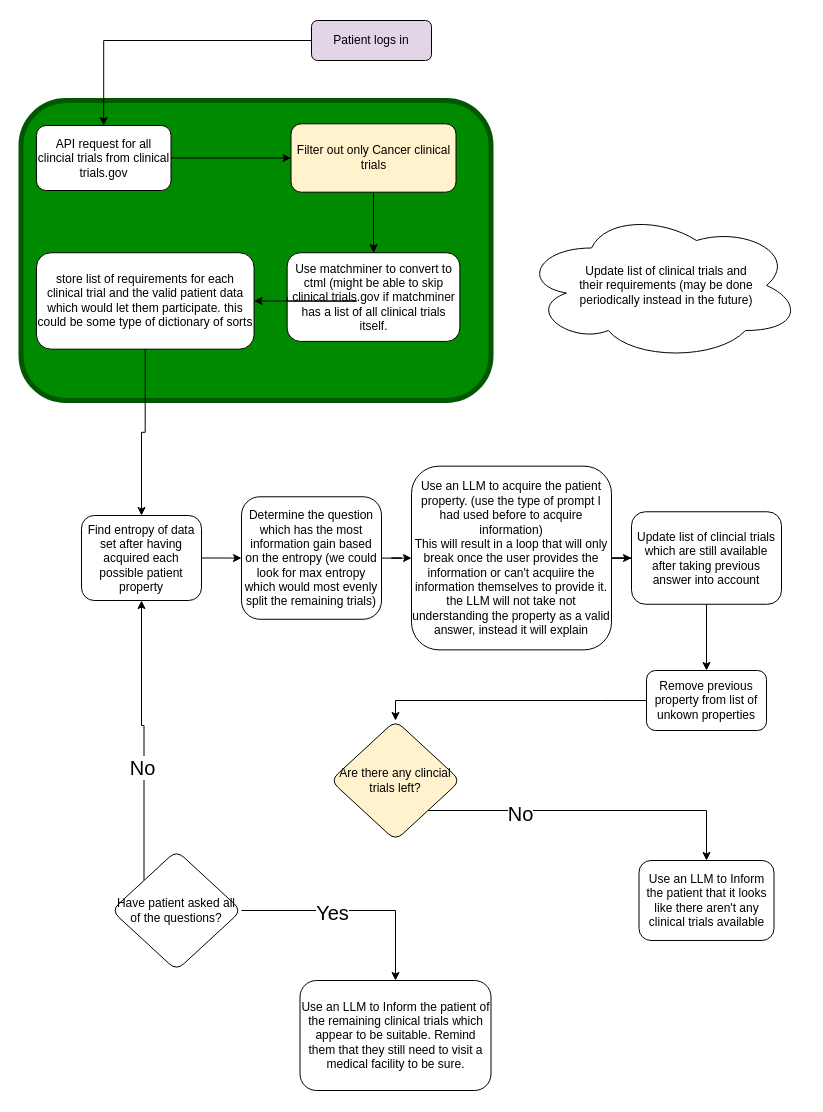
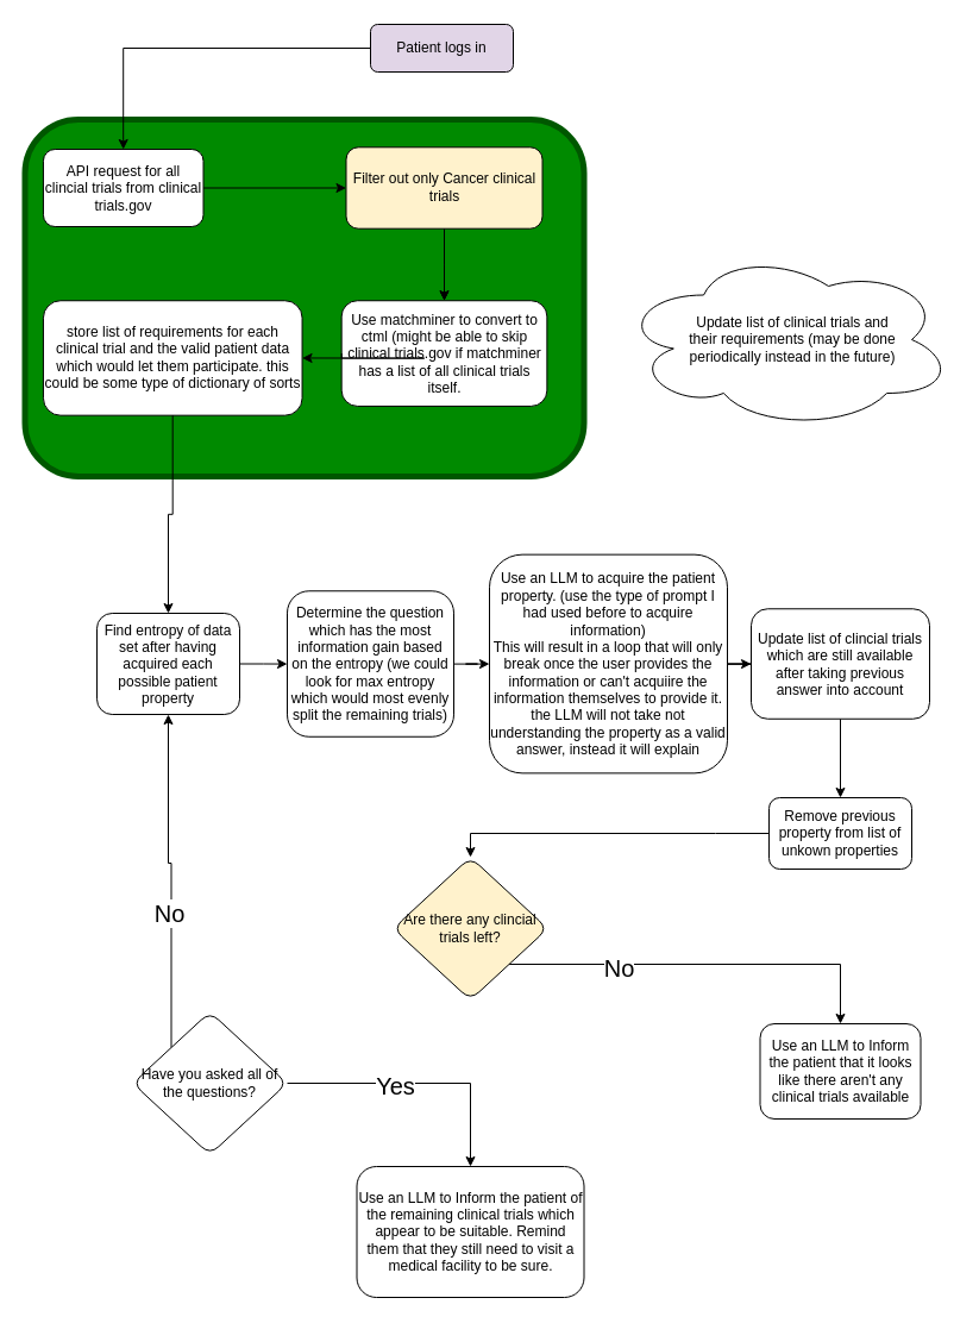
  <mxCell id="0" />
  <mxCell id="1" parent="0" />
  <mxCell id="2" value="Patient logs in" style="rounded=1;whiteSpace=wrap;html=1;fontSize=12;glass=0;strokeWidth=1;shadow=0;fillColor=#e1d5e7;" parent="1" vertex="1"><mxGeometry x="311" y="20" width="120" height="40" as="geometry" /></mxCell>
  <mxCell id="3" value="" style="group;rounded=1;shadow=0;fillColor=#008a00;strokeColor=#005700;perimeterSpacing=50;glass=0;fontColor=#ffffff;rotation=0;strokeWidth=5;verticalAlign=middle;fontSize=17;whiteSpace=wrap;html=1;" vertex="1" connectable="0" parent="1"><mxGeometry x="20.5" y="100" width="470" height="300" as="geometry" /></mxCell>
  <mxCell id="4" value="API request for all clincial trials from clinical trials.gov" style="whiteSpace=wrap;html=1;rounded=1;glass=0;strokeWidth=1;shadow=0;" vertex="1" parent="3"><mxGeometry x="15.44" y="25" width="134.56" height="65" as="geometry" /></mxCell>
  <mxCell id="5" value="Use matchminer to convert to ctml (might be able to skip clinical trials.gov if matchminer has a list of all clinical trials itself." style="whiteSpace=wrap;html=1;rounded=1;glass=0;strokeWidth=1;shadow=0;" vertex="1" parent="3"><mxGeometry x="266.15" y="152.24" width="172.72" height="88.67" as="geometry" /></mxCell>
  <mxCell id="6" style="edgeStyle=orthogonalEdgeStyle;rounded=0;orthogonalLoop=1;jettySize=auto;html=1;" edge="1" parent="3" source="8" target="5"><mxGeometry relative="1" as="geometry" /></mxCell>
  <mxCell id="7" value="" style="edgeStyle=orthogonalEdgeStyle;rounded=0;orthogonalLoop=1;jettySize=auto;html=1;" edge="1" parent="3" source="8" target="5"><mxGeometry relative="1" as="geometry" /></mxCell>
  <mxCell id="8" value="Filter out only Cancer clinical trials" style="whiteSpace=wrap;html=1;rounded=1;glass=0;strokeWidth=1;shadow=0;fillColor=#fff2cc;" vertex="1" parent="3"><mxGeometry x="270" y="23.3" width="165.03" height="68.39" as="geometry" /></mxCell>
  <mxCell id="9" value="" style="edgeStyle=orthogonalEdgeStyle;rounded=0;orthogonalLoop=1;jettySize=auto;html=1;" edge="1" parent="3" source="4" target="8"><mxGeometry relative="1" as="geometry" /></mxCell>
  <mxCell id="10" value="store list of requirements for each clinical trial and the valid patient data which would let them participate. this could be some type of dictionary of sorts" style="whiteSpace=wrap;html=1;rounded=1;glass=0;strokeWidth=1;shadow=0;" vertex="1" parent="3"><mxGeometry x="15.44" y="152.24" width="217.62" height="96.43" as="geometry" /></mxCell>
  <mxCell id="11" value="" style="edgeStyle=orthogonalEdgeStyle;rounded=0;orthogonalLoop=1;jettySize=auto;html=1;entryX=1;entryY=0.5;entryDx=0;entryDy=0;exitX=0;exitY=0.5;exitDx=0;exitDy=0;" edge="1" parent="3" source="5" target="10"><mxGeometry relative="1" as="geometry"><Array as="points"><mxPoint x="335.714" y="200.597" /><mxPoint x="335.714" y="200.597" /></Array></mxGeometry></mxCell>
  <mxCell id="12" value="" style="group" vertex="1" connectable="0" parent="1"><mxGeometry x="521" y="210" width="280" height="150" as="geometry" /></mxCell>
  <mxCell id="13" value="&lt;p style=&quot;line-height: 120%;&quot;&gt;&lt;br&gt;&lt;/p&gt;" style="ellipse;shape=cloud;whiteSpace=wrap;html=1;" vertex="1" parent="12"><mxGeometry width="280" height="150" as="geometry" /></mxCell>
  <mxCell id="14" value="Update list of clinical trials and their requirements (may be done periodically instead in the future)" style="text;html=1;strokeColor=none;fillColor=none;align=center;verticalAlign=middle;whiteSpace=wrap;rounded=0;" vertex="1" parent="12"><mxGeometry x="50" y="60" width="190" height="30" as="geometry" /></mxCell>
  <mxCell id="15" style="edgeStyle=orthogonalEdgeStyle;rounded=0;orthogonalLoop=1;jettySize=auto;html=1;" edge="1" parent="1" source="2" target="4"><mxGeometry relative="1" as="geometry" /></mxCell>
  <mxCell id="16" value="" style="edgeStyle=orthogonalEdgeStyle;rounded=0;orthogonalLoop=1;jettySize=auto;html=1;" edge="1" parent="1" source="17" target="20"><mxGeometry relative="1" as="geometry" /></mxCell>
  <mxCell id="17" value="Find entropy of data set after having acquired each possible patient property" style="whiteSpace=wrap;html=1;rounded=1;glass=0;strokeWidth=1;shadow=0;" vertex="1" parent="1"><mxGeometry x="81" y="515.01" width="120" height="85" as="geometry" /></mxCell>
  <mxCell id="18" value="" style="edgeStyle=orthogonalEdgeStyle;rounded=0;orthogonalLoop=1;jettySize=auto;html=1;" edge="1" parent="1" source="10" target="17"><mxGeometry relative="1" as="geometry" /></mxCell>
  <mxCell id="19" value="" style="edgeStyle=orthogonalEdgeStyle;rounded=0;orthogonalLoop=1;jettySize=auto;html=1;" edge="1" parent="1" source="20" target="22"><mxGeometry relative="1" as="geometry" /></mxCell>
  <mxCell id="20" value="Determine the question which has the most information gain based on the entropy (we could look for max entropy which would most evenly split the remaining trials)" style="whiteSpace=wrap;html=1;rounded=1;glass=0;strokeWidth=1;shadow=0;" vertex="1" parent="1"><mxGeometry x="241" y="496.27" width="140" height="122.49" as="geometry" /></mxCell>
  <mxCell id="21" value="" style="edgeStyle=orthogonalEdgeStyle;rounded=0;orthogonalLoop=1;jettySize=auto;html=1;" edge="1" parent="1" source="22" target="24"><mxGeometry relative="1" as="geometry" /></mxCell>
  <mxCell id="22" value="Use an LLM to acquire the patient property. (use the type of prompt I had used before to acquire information)&lt;br&gt;This will result in a loop that will only break once the user provides the information or can't acquiire the information themselves to provide it. the LLM will not take not understanding the property as a valid answer, instead it will explain" style="whiteSpace=wrap;html=1;rounded=1;glass=0;strokeWidth=1;shadow=0;" vertex="1" parent="1"><mxGeometry x="411" y="465.65" width="200" height="183.73" as="geometry" /></mxCell>
  <mxCell id="23" value="" style="edgeStyle=orthogonalEdgeStyle;rounded=0;orthogonalLoop=1;jettySize=auto;html=1;" edge="1" parent="1" source="24" target="26"><mxGeometry relative="1" as="geometry" /></mxCell>
  <mxCell id="24" value="Update list of clincial trials which are still available after taking previous answer into account" style="whiteSpace=wrap;html=1;rounded=1;glass=0;strokeWidth=1;shadow=0;" vertex="1" parent="1"><mxGeometry x="631" y="511.27" width="150" height="92.49" as="geometry" /></mxCell>
  <mxCell id="25" value="" style="edgeStyle=orthogonalEdgeStyle;rounded=0;orthogonalLoop=1;jettySize=auto;html=1;" edge="1" parent="1" source="26" target="29"><mxGeometry relative="1" as="geometry"><Array as="points"><mxPoint x="601" y="700" /><mxPoint x="601" y="700" /></Array></mxGeometry></mxCell>
  <mxCell id="26" value="Remove previous property from list of unkown properties" style="whiteSpace=wrap;html=1;rounded=1;glass=0;strokeWidth=1;shadow=0;" vertex="1" parent="1"><mxGeometry x="646" y="669.995" width="120" height="60" as="geometry" /></mxCell>
  <mxCell id="27" style="edgeStyle=orthogonalEdgeStyle;rounded=0;orthogonalLoop=1;jettySize=auto;html=1;exitX=1;exitY=1;exitDx=0;exitDy=0;entryX=0.5;entryY=0;entryDx=0;entryDy=0;" edge="1" parent="1" source="29" target="36"><mxGeometry relative="1" as="geometry"><mxPoint x="686" y="850" as="targetPoint" /></mxGeometry></mxCell>
  <mxCell id="28" value="&lt;font style=&quot;font-size: 20px;&quot;&gt;No&lt;/font&gt;" style="edgeLabel;html=1;align=center;verticalAlign=middle;resizable=0;points=[];" vertex="1" connectable="0" parent="27"><mxGeometry x="-0.431" y="-2" relative="1" as="geometry"><mxPoint x="-1" as="offset" /></mxGeometry></mxCell>
  <mxCell id="29" value="Are there any clincial trials left?" style="rhombus;whiteSpace=wrap;html=1;rounded=1;glass=0;strokeWidth=1;shadow=0;fillColor=#fff2cc;" vertex="1" parent="1"><mxGeometry x="330" y="720" width="130" height="120.01" as="geometry" /></mxCell>
  <mxCell id="30" style="edgeStyle=orthogonalEdgeStyle;rounded=0;orthogonalLoop=1;jettySize=auto;html=1;exitX=0;exitY=0;exitDx=0;exitDy=0;entryX=0.5;entryY=1;entryDx=0;entryDy=0;" edge="1" parent="1" source="34" target="17"><mxGeometry relative="1" as="geometry" /></mxCell>
  <mxCell id="31" value="&lt;font style=&quot;font-size: 20px;&quot;&gt;No&lt;/font&gt;" style="edgeLabel;html=1;align=center;verticalAlign=middle;resizable=0;points=[];" vertex="1" connectable="0" parent="30"><mxGeometry x="-0.193" y="2" relative="1" as="geometry"><mxPoint as="offset" /></mxGeometry></mxCell>
  <mxCell id="32" style="edgeStyle=orthogonalEdgeStyle;rounded=0;orthogonalLoop=1;jettySize=auto;html=1;exitX=1;exitY=0.5;exitDx=0;exitDy=0;entryX=0.5;entryY=0;entryDx=0;entryDy=0;" edge="1" parent="1" source="34" target="35"><mxGeometry relative="1" as="geometry" /></mxCell>
  <mxCell id="33" value="&lt;font style=&quot;font-size: 20px;&quot;&gt;Yes&lt;/font&gt;" style="edgeLabel;html=1;align=center;verticalAlign=middle;resizable=0;points=[];" vertex="1" connectable="0" parent="32"><mxGeometry x="-0.2" y="-1" relative="1" as="geometry"><mxPoint as="offset" /></mxGeometry></mxCell>
- <mxCell id="34" value="Have patient asked all of the questions?" style="rhombus;whiteSpace=wrap;html=1;rounded=1;glass=0;strokeWidth=1;shadow=0;" vertex="1" parent="1"><mxGeometry x="111" y="850" width="130" height="120.01" as="geometry" /></mxCell>
+ <mxCell id="34" value="Have you asked all of the questions?" style="rhombus;whiteSpace=wrap;html=1;rounded=1;glass=0;strokeWidth=1;shadow=0;" vertex="1" parent="1"><mxGeometry x="111" y="850" width="130" height="120.01" as="geometry" /></mxCell>
  <mxCell id="35" value="Use an LLM to Inform the patient of the remaining clinical trials which appear to be suitable. Remind them that they still need to visit a medical facility to be sure." style="whiteSpace=wrap;html=1;rounded=1;glass=0;strokeWidth=1;shadow=0;" vertex="1" parent="1"><mxGeometry x="299.5" y="980" width="191" height="110" as="geometry" /></mxCell>
  <mxCell id="36" value="Use an LLM to Inform the patient that it looks like there aren't any clinical trials available" style="whiteSpace=wrap;html=1;rounded=1;glass=0;strokeWidth=1;shadow=0;" vertex="1" parent="1"><mxGeometry x="638.5" y="860" width="135" height="79.98" as="geometry" /></mxCell>
